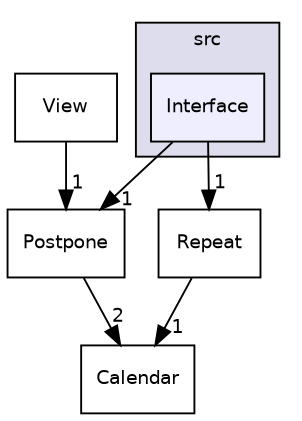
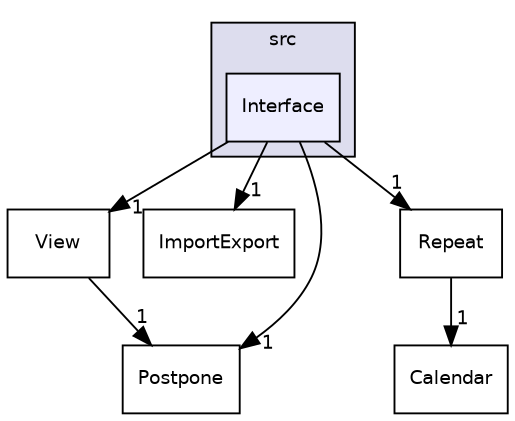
  digraph {
    compound=true
    node [fontname=Helvetica fontsize=10 shape=box]
    edge [headlabel=1 labeldistance=1.5 labelfontname=Helvetica labelfontsize=10]
    n1 [fillcolor="#eeeeff" label=Interface pencolor=black style=filled]
    n2 [label=View]
+   n3 [label=ImportExport]
    n4 [label=Postpone]
    n5 [label=Repeat]
    n6 [label=Calendar]
    subgraph cluster_1 {
      bgcolor="#ddddee"
      fontname=Helvetica
      fontsize=10
      label=src
      pencolor=black
      n1
    }
+   n1 -> n2
+   n1 -> n3
    n1 -> n4
    n1 -> n5
    n2 -> n4
-   n4 -> n6 [headlabel=2]
    n5 -> n6
  }
